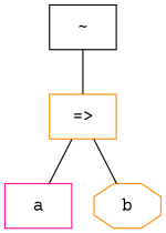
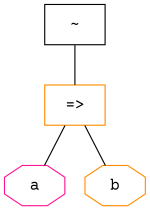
  graph {
    fontname="Courier Prime"
    node [fontname="Courier Prime" shape=box color=darkorange]
    edge [fontname="Courier Prime"]
    n1 [label="~" color=black]
    n2 [label="=>"]
-   n3 [label=a color=deeppink]
+   n3 [label=a shape=octagon color=deeppink]
    n4 [label=b shape=octagon]
    n1 -- n2
    n2 -- n3
    n2 -- n4
  }
